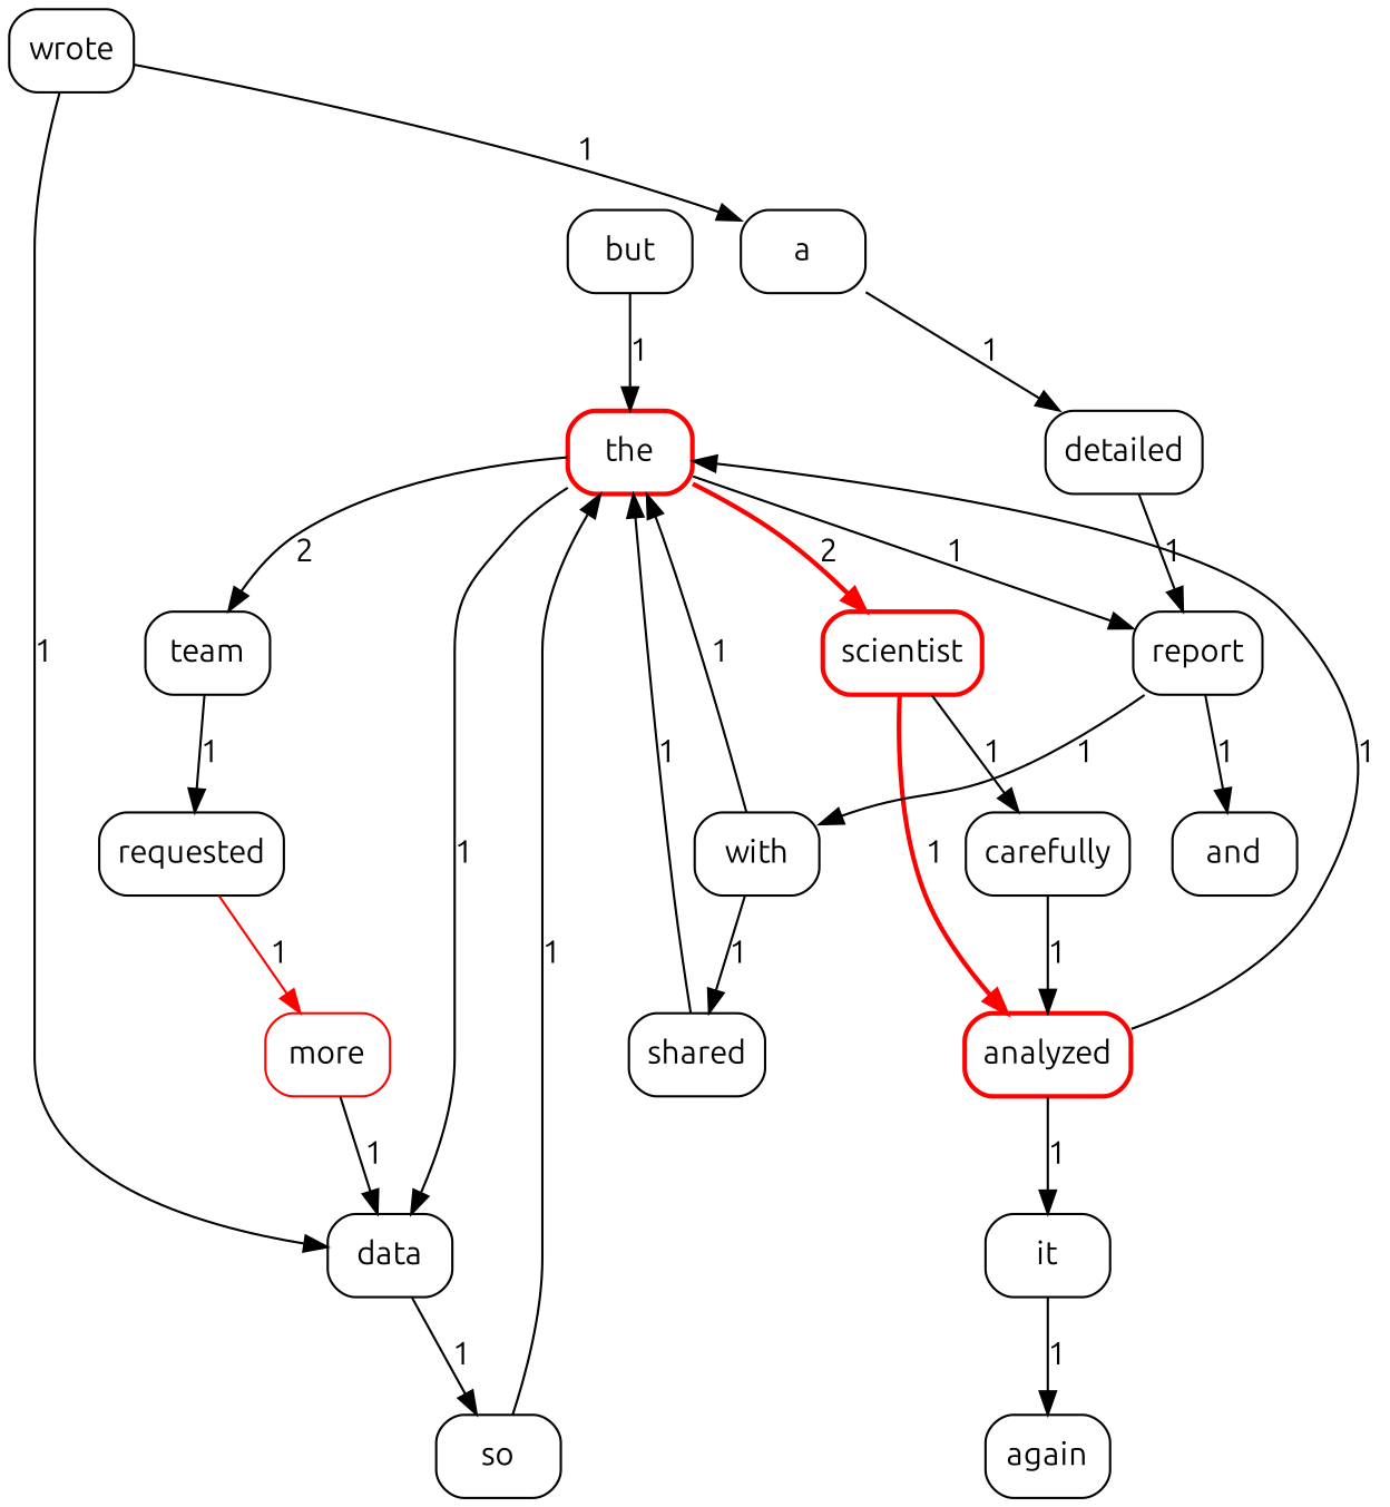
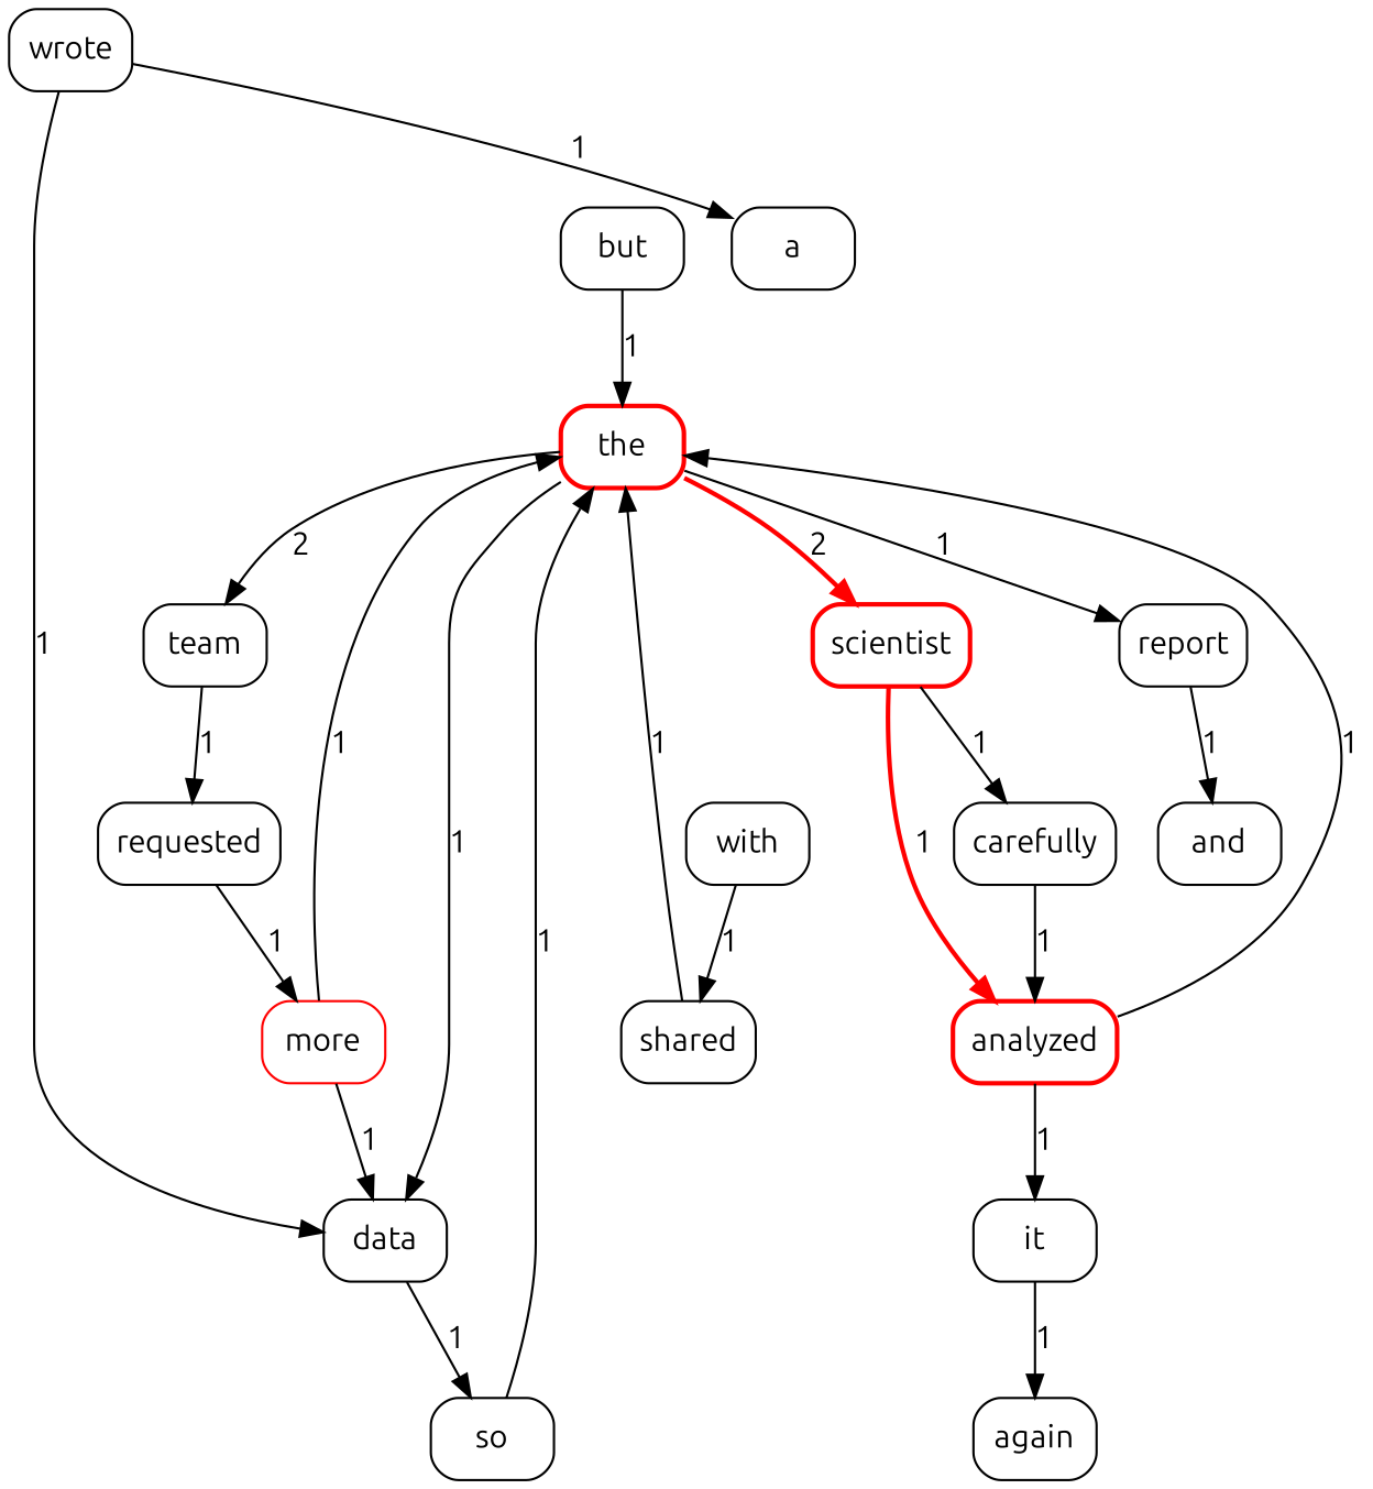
  digraph {
    fontname=Ubuntu
    node [fontname=Ubuntu shape=box style=rounded]
    edge [fontname=Ubuntu]
    the [color=red penwidth=2.0]
    data
    scientist [color=red penwidth=2.0]
    team
    report
    but
    a
-   detailed
    shared
    so
    wrote
    analyzed [color=red penwidth=2.0]
    it
    carefully
    more [color=red]
    again
    requested
    with
    and
    the -> data [label=1]
    the -> scientist [color=red label=2 penwidth=2.0]
    the -> team [label=2]
    the -> report [label=1]
    data -> so [label=1]
    scientist -> analyzed [color=red label=1 penwidth=2.0]
    scientist -> carefully [label=1]
    team -> requested [label=1]
-   report -> with [label=1]
    report -> and [label=1]
    but -> the [label=1]
-   a -> detailed [label=1]
-   detailed -> report [label=1]
    shared -> the [label=1]
    so -> the [label=1]
    wrote -> data [label=1]
    wrote -> a [label=1]
    analyzed -> the [label=1]
    analyzed -> it [label=1]
    it -> again [label=1]
    carefully -> analyzed [label=1]
    more -> data [label=1]
-   requested -> more [label=1 color=red]
-   with -> the [label=1]
+   requested -> more [label=1]
+   more -> the [label=1]
    with -> shared [label=1]
  }
